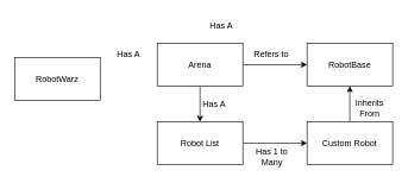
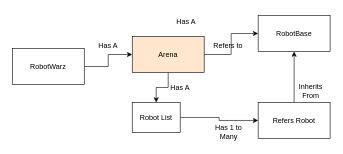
  <mxCell id="0" />
  <mxCell id="1" parent="0" />
  <mxCell id="2" style="edgeStyle=orthogonalEdgeStyle;rounded=0;orthogonalLoop=1;jettySize=auto;html=1;entryX=0;entryY=0.5;entryDx=0;entryDy=0;" edge="1" parent="1" source="4" target="5"><mxGeometry relative="1" as="geometry" /></mxCell>
  <mxCell id="3" style="edgeStyle=orthogonalEdgeStyle;rounded=0;orthogonalLoop=1;jettySize=auto;html=1;entryX=0.5;entryY=0;entryDx=0;entryDy=0;" edge="1" parent="1" source="4" target="11"><mxGeometry relative="1" as="geometry" /></mxCell>
- <mxCell id="4" value="Arena" style="rounded=0;whiteSpace=wrap;html=1;" vertex="1" parent="1"><mxGeometry x="220" y="60" width="120" height="60" as="geometry" /></mxCell>
- <mxCell id="5" value="RobotBase" style="rounded=0;whiteSpace=wrap;html=1;" vertex="1" parent="1"><mxGeometry x="430" y="60" width="120" height="60" as="geometry" /></mxCell>
+ <mxCell id="4" value="Arena" style="rounded=0;whiteSpace=wrap;html=1;fillColor=#ffe6cc;" vertex="1" parent="1"><mxGeometry x="220" y="60" width="120" height="60" as="geometry" /></mxCell>
+ <mxCell id="5" value="RobotBase" style="rounded=0;whiteSpace=wrap;html=1;" vertex="1" parent="1"><mxGeometry x="430" y="25" width="120" height="60" as="geometry" /></mxCell>
  <mxCell id="6" style="edgeStyle=orthogonalEdgeStyle;rounded=0;orthogonalLoop=1;jettySize=auto;html=1;entryX=0.5;entryY=1;entryDx=0;entryDy=0;" edge="1" parent="1" source="7" target="5"><mxGeometry relative="1" as="geometry" /></mxCell>
- <mxCell id="7" value="Custom Robot" style="rounded=0;whiteSpace=wrap;html=1;" vertex="1" parent="1"><mxGeometry x="430" y="170" width="120" height="60" as="geometry" /></mxCell>
+ <mxCell id="7" value="Refers Robot" style="rounded=0;whiteSpace=wrap;html=1;" vertex="1" parent="1"><mxGeometry x="430" y="170" width="120" height="60" as="geometry" /></mxCell>
+ <mxCell id="8" style="edgeStyle=orthogonalEdgeStyle;rounded=0;orthogonalLoop=1;jettySize=auto;html=1;entryX=0;entryY=0.5;entryDx=0;entryDy=0;" edge="1" parent="1" source="9" target="4"><mxGeometry relative="1" as="geometry" /></mxCell>
  <mxCell id="9" value="RobotWarz" style="rounded=0;whiteSpace=wrap;html=1;" vertex="1" parent="1"><mxGeometry x="20" y="80" width="120" height="60" as="geometry" /></mxCell>
  <mxCell id="10" style="edgeStyle=orthogonalEdgeStyle;rounded=0;orthogonalLoop=1;jettySize=auto;html=1;entryX=0;entryY=0.5;entryDx=0;entryDy=0;" edge="1" parent="1" source="11" target="7"><mxGeometry relative="1" as="geometry" /></mxCell>
- <mxCell id="11" value="Robot List" style="rounded=0;whiteSpace=wrap;html=1;" vertex="1" parent="1"><mxGeometry x="220" y="170" width="120" height="60" as="geometry" /></mxCell>
+ <mxCell id="11" value="Robot List" style="rounded=0;whiteSpace=wrap;html=1;" vertex="1" parent="1"><mxGeometry x="220" y="170" width="80" height="50" as="geometry" /></mxCell>
  <mxCell id="12" value="Has A" style="text;html=1;align=center;verticalAlign=middle;whiteSpace=wrap;rounded=0;" vertex="1" parent="1"><mxGeometry x="150" y="60" width="60" height="30" as="geometry" /></mxCell>
  <mxCell id="13" value="Refers to" style="text;html=1;align=center;verticalAlign=middle;whiteSpace=wrap;rounded=0;" vertex="1" parent="1"><mxGeometry x="350" y="60" width="60" height="30" as="geometry" /></mxCell>
  <mxCell id="14" value="Has A" style="text;html=1;align=center;verticalAlign=middle;whiteSpace=wrap;rounded=0;" vertex="1" parent="1"><mxGeometry x="270" y="130" width="60" height="30" as="geometry" /></mxCell>
  <mxCell id="15" value="Inherits From" style="text;html=1;align=center;verticalAlign=middle;whiteSpace=wrap;rounded=0;" vertex="1" parent="1"><mxGeometry x="488" y="136" width="60" height="30" as="geometry" /></mxCell>
  <mxCell id="16" value="Has 1 to Many" style="text;html=1;align=center;verticalAlign=middle;whiteSpace=wrap;rounded=0;" vertex="1" parent="1"><mxGeometry x="351" y="204" width="60" height="30" as="geometry" /></mxCell>
  <mxCell id="17" value="Has A" style="text;html=1;align=center;verticalAlign=middle;whiteSpace=wrap;rounded=0;" vertex="1" parent="1"><mxGeometry x="280" y="20" width="60" height="30" as="geometry" /></mxCell>
